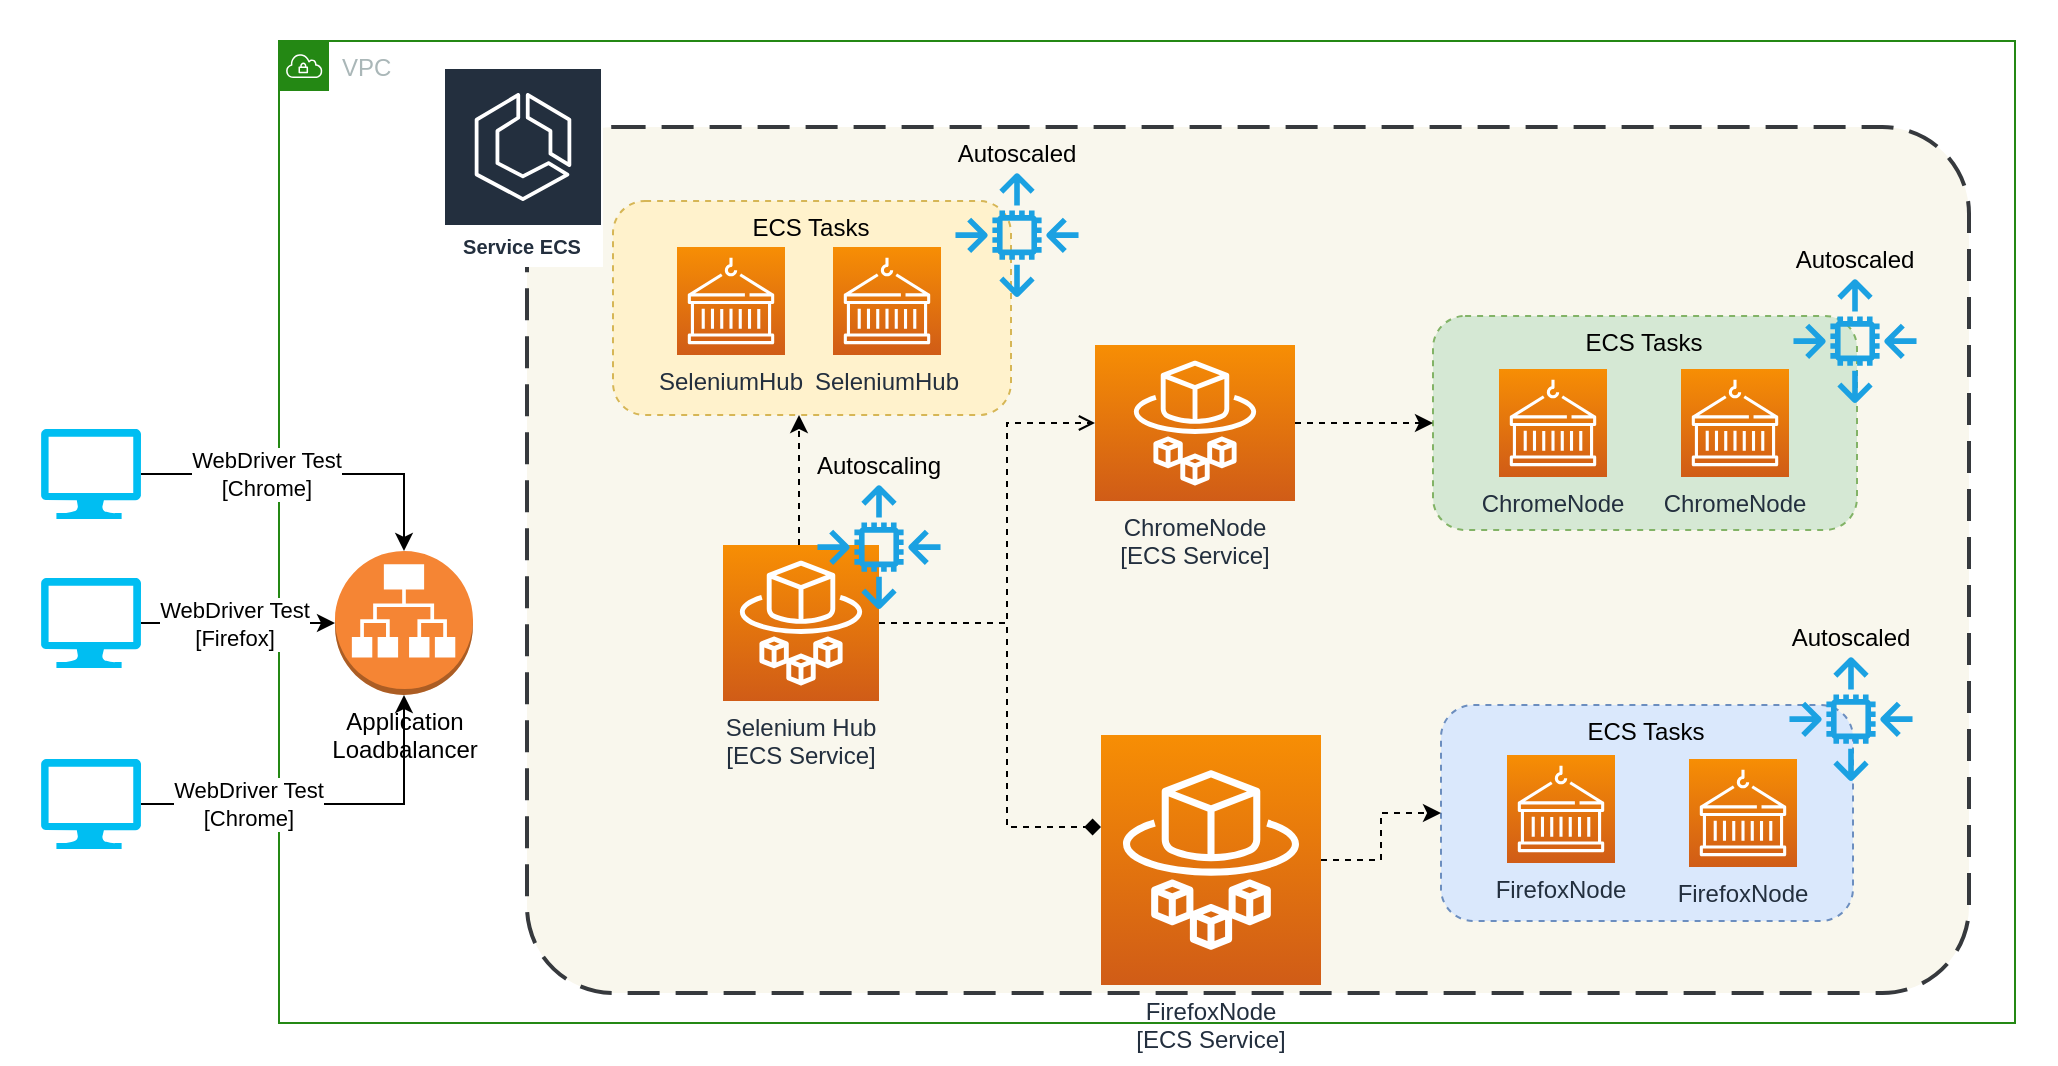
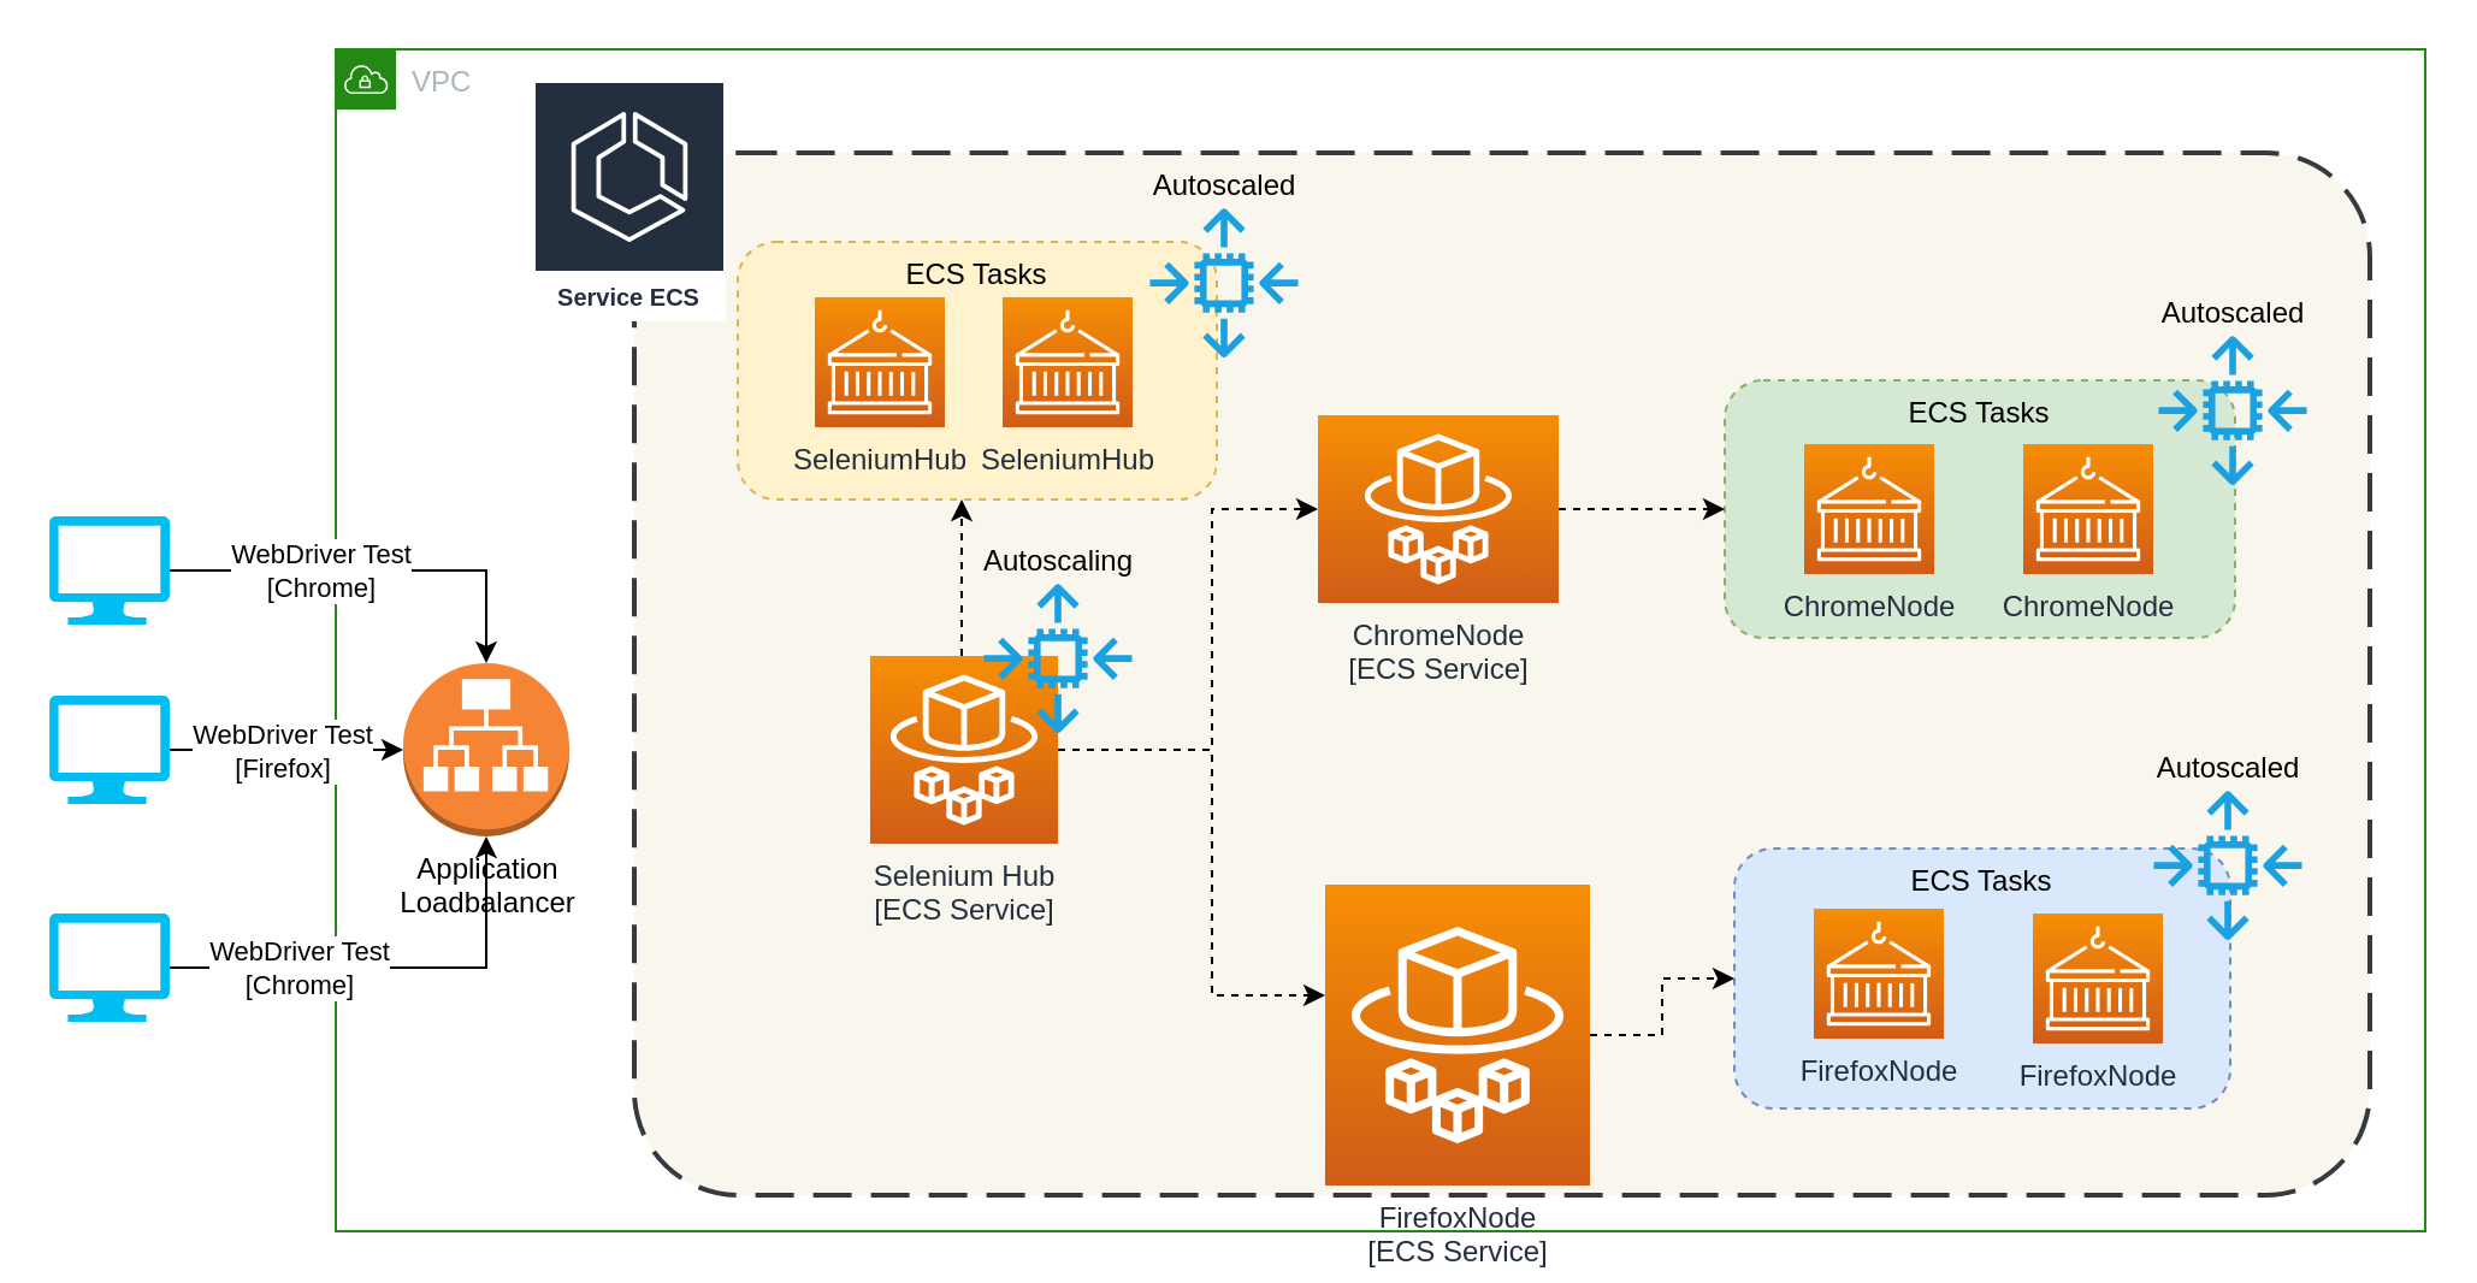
  <mxCell id="0" />
  <mxCell id="1" parent="0" />
  <mxCell id="2" value="VPC" style="points=[[0,0],[0.25,0],[0.5,0],[0.75,0],[1,0],[1,0.25],[1,0.5],[1,0.75],[1,1],[0.75,1],[0.5,1],[0.25,1],[0,1],[0,0.75],[0,0.5],[0,0.25]];outlineConnect=0;gradientColor=none;html=1;whiteSpace=wrap;fontSize=12;fontStyle=0;shape=mxgraph.aws4.group;grIcon=mxgraph.aws4.group_vpc;strokeColor=#248814;fillColor=none;verticalAlign=top;align=left;spacingLeft=30;fontColor=#AAB7B8;dashed=0;" vertex="1" parent="1"><mxGeometry x="139" y="20" width="868" height="491" as="geometry" /></mxCell>
  <mxCell id="3" value="" style="rounded=1;arcSize=10;dashed=1;dashPattern=8 4;strokeWidth=2;fillColor=#f9f7ed;strokeColor=#36393d;" vertex="1" parent="1"><mxGeometry x="263" y="63" width="721" height="433" as="geometry" /></mxCell>
  <mxCell id="4" value="ECS Tasks" style="fillColor=#fff2cc;strokeColor=#d6b656;dashed=1;verticalAlign=top;fontStyle=0;rounded=1;" vertex="1" parent="1"><mxGeometry x="306" y="100" width="199" height="107" as="geometry" /></mxCell>
  <mxCell id="5" value="ECS Tasks" style="fillColor=#d5e8d4;strokeColor=#82b366;dashed=1;verticalAlign=top;fontStyle=0;rounded=1;" vertex="1" parent="1"><mxGeometry x="716" y="157.5" width="212" height="107" as="geometry" /></mxCell>
  <mxCell id="6" style="edgeStyle=orthogonalEdgeStyle;rounded=0;orthogonalLoop=1;jettySize=auto;html=1;dashed=1;" edge="1" parent="1" source="9"><mxGeometry relative="1" as="geometry"><mxPoint x="399" y="207" as="targetPoint" /><Array as="points"><mxPoint x="399" y="257" /><mxPoint x="399" y="257" /></Array></mxGeometry></mxCell>
- <mxCell id="7" style="edgeStyle=orthogonalEdgeStyle;rounded=0;orthogonalLoop=1;jettySize=auto;html=1;dashed=1;endArrow=open;" edge="1" parent="1" source="9" target="13"><mxGeometry relative="1" as="geometry"><Array as="points"><mxPoint x="503" y="311" /><mxPoint x="503" y="211" /></Array></mxGeometry></mxCell>
- <mxCell id="8" style="edgeStyle=orthogonalEdgeStyle;rounded=0;orthogonalLoop=1;jettySize=auto;html=1;dashed=1;endArrow=diamond;" edge="1" parent="1" source="9" target="22"><mxGeometry relative="1" as="geometry"><Array as="points"><mxPoint x="503" y="311" /><mxPoint x="503" y="413" /></Array></mxGeometry></mxCell>
+ <mxCell id="7" style="edgeStyle=orthogonalEdgeStyle;rounded=0;orthogonalLoop=1;jettySize=auto;html=1;dashed=1;" edge="1" parent="1" source="9" target="13"><mxGeometry relative="1" as="geometry"><Array as="points"><mxPoint x="503" y="311" /><mxPoint x="503" y="211" /></Array></mxGeometry></mxCell>
+ <mxCell id="8" style="edgeStyle=orthogonalEdgeStyle;rounded=0;orthogonalLoop=1;jettySize=auto;html=1;dashed=1;" edge="1" parent="1" source="9" target="22"><mxGeometry relative="1" as="geometry"><Array as="points"><mxPoint x="503" y="311" /><mxPoint x="503" y="413" /></Array></mxGeometry></mxCell>
  <mxCell id="9" value="Selenium Hub&lt;br&gt;[ECS Service]" style="outlineConnect=0;fontColor=#232F3E;gradientColor=#F78E04;gradientDirection=north;fillColor=#D05C17;strokeColor=#ffffff;dashed=0;verticalLabelPosition=bottom;verticalAlign=top;align=center;html=1;fontSize=12;fontStyle=0;aspect=fixed;shape=mxgraph.aws4.resourceIcon;resIcon=mxgraph.aws4.fargate;" vertex="1" parent="1"><mxGeometry x="361" y="272" width="78" height="78" as="geometry" /></mxCell>
  <mxCell id="10" value="ChromeNode" style="outlineConnect=0;fontColor=#232F3E;gradientColor=#F78E04;gradientDirection=north;fillColor=#D05C17;strokeColor=#ffffff;dashed=0;verticalLabelPosition=bottom;verticalAlign=top;align=center;html=1;fontSize=12;fontStyle=0;aspect=fixed;shape=mxgraph.aws4.resourceIcon;resIcon=mxgraph.aws4.containers;" vertex="1" parent="1"><mxGeometry x="840" y="184" width="54" height="54" as="geometry" /></mxCell>
  <mxCell id="11" value="ChromeNode" style="outlineConnect=0;fontColor=#232F3E;gradientColor=#F78E04;gradientDirection=north;fillColor=#D05C17;strokeColor=#ffffff;dashed=0;verticalLabelPosition=bottom;verticalAlign=top;align=center;html=1;fontSize=12;fontStyle=0;aspect=fixed;shape=mxgraph.aws4.resourceIcon;resIcon=mxgraph.aws4.containers;" vertex="1" parent="1"><mxGeometry x="749" y="184" width="54" height="54" as="geometry" /></mxCell>
  <mxCell id="12" style="edgeStyle=orthogonalEdgeStyle;rounded=0;orthogonalLoop=1;jettySize=auto;html=1;dashed=1;" edge="1" parent="1" source="13" target="5"><mxGeometry relative="1" as="geometry" /></mxCell>
  <mxCell id="13" value="ChromeNode&lt;br&gt;[ECS Service]" style="outlineConnect=0;fontColor=#232F3E;gradientColor=#F78E04;gradientDirection=north;fillColor=#D05C17;strokeColor=#ffffff;dashed=0;verticalLabelPosition=bottom;verticalAlign=top;align=center;html=1;fontSize=12;fontStyle=0;aspect=fixed;shape=mxgraph.aws4.resourceIcon;resIcon=mxgraph.aws4.fargate;" vertex="1" parent="1"><mxGeometry x="547" y="172" width="100" height="78" as="geometry" /></mxCell>
  <mxCell id="14" value="ECS Tasks" style="fillColor=#dae8fc;strokeColor=#6c8ebf;dashed=1;verticalAlign=top;fontStyle=0;rounded=1;" vertex="1" parent="1"><mxGeometry x="720" y="352" width="206" height="108" as="geometry" /></mxCell>
  <mxCell id="15" value="FirefoxNode" style="outlineConnect=0;fontColor=#232F3E;gradientColor=#F78E04;gradientDirection=north;fillColor=#D05C17;strokeColor=#ffffff;dashed=0;verticalLabelPosition=bottom;verticalAlign=top;align=center;html=1;fontSize=12;fontStyle=0;aspect=fixed;shape=mxgraph.aws4.resourceIcon;resIcon=mxgraph.aws4.containers;" vertex="1" parent="1"><mxGeometry x="753" y="377" width="54" height="54" as="geometry" /></mxCell>
  <mxCell id="16" value="FirefoxNode" style="outlineConnect=0;fontColor=#232F3E;gradientColor=#F78E04;gradientDirection=north;fillColor=#D05C17;strokeColor=#ffffff;dashed=0;verticalLabelPosition=bottom;verticalAlign=top;align=center;html=1;fontSize=12;fontStyle=0;aspect=fixed;shape=mxgraph.aws4.resourceIcon;resIcon=mxgraph.aws4.containers;" vertex="1" parent="1"><mxGeometry x="844" y="379" width="54" height="54" as="geometry" /></mxCell>
  <mxCell id="17" value="Application&lt;br&gt;Loadbalancer" style="outlineConnect=0;dashed=0;verticalLabelPosition=bottom;verticalAlign=top;align=center;html=1;shape=mxgraph.aws3.application_load_balancer;fillColor=#F58534;gradientColor=none;" vertex="1" parent="1"><mxGeometry x="167" y="275" width="69" height="72" as="geometry" /></mxCell>
  <mxCell id="18" value="Service ECS" style="outlineConnect=0;fontColor=#232F3E;gradientColor=none;strokeColor=#ffffff;fillColor=#232F3E;dashed=0;verticalLabelPosition=middle;verticalAlign=bottom;align=center;html=1;whiteSpace=wrap;fontSize=10;fontStyle=1;spacing=3;shape=mxgraph.aws4.productIcon;prIcon=mxgraph.aws4.ecs;" vertex="1" parent="1"><mxGeometry x="221" y="33" width="80" height="100" as="geometry" /></mxCell>
  <mxCell id="19" value="&lt;font color=&quot;#000000&quot;&gt;Autoscaling&lt;/font&gt;" style="outlineConnect=0;fillColor=#1ba1e2;strokeColor=#006EAF;dashed=0;verticalLabelPosition=top;verticalAlign=bottom;align=center;html=1;fontSize=12;fontStyle=0;aspect=fixed;pointerEvents=1;shape=mxgraph.aws4.auto_scaling2;rounded=1;labelPosition=center;fontColor=#ffffff;" vertex="1" parent="1"><mxGeometry x="408" y="242" width="62" height="62" as="geometry" /></mxCell>
  <mxCell id="20" value="&lt;font color=&quot;#000000&quot;&gt;Autoscaled&lt;/font&gt;" style="outlineConnect=0;fillColor=#1ba1e2;strokeColor=#006EAF;dashed=0;verticalLabelPosition=top;verticalAlign=bottom;align=center;html=1;fontSize=12;fontStyle=0;aspect=fixed;pointerEvents=1;shape=mxgraph.aws4.auto_scaling2;rounded=1;labelPosition=center;fontColor=#ffffff;" vertex="1" parent="1"><mxGeometry x="896" y="139" width="62" height="62" as="geometry" /></mxCell>
  <mxCell id="21" style="edgeStyle=orthogonalEdgeStyle;rounded=0;orthogonalLoop=1;jettySize=auto;html=1;dashed=1;" edge="1" parent="1" source="22" target="14"><mxGeometry relative="1" as="geometry" /></mxCell>
  <mxCell id="22" value="FirefoxNode&lt;br&gt;[ECS Service]" style="outlineConnect=0;fontColor=#232F3E;gradientColor=#F78E04;gradientDirection=north;fillColor=#D05C17;strokeColor=#ffffff;dashed=0;verticalLabelPosition=bottom;verticalAlign=top;align=center;html=1;fontSize=12;fontStyle=0;aspect=fixed;shape=mxgraph.aws4.resourceIcon;resIcon=mxgraph.aws4.fargate;" vertex="1" parent="1"><mxGeometry x="550" y="367" width="110" height="125" as="geometry" /></mxCell>
  <mxCell id="23" value="&lt;font color=&quot;#000000&quot;&gt;Autoscaled&lt;/font&gt;" style="outlineConnect=0;fillColor=#1ba1e2;strokeColor=#006EAF;dashed=0;verticalLabelPosition=top;verticalAlign=bottom;align=center;html=1;fontSize=12;fontStyle=0;aspect=fixed;pointerEvents=1;shape=mxgraph.aws4.auto_scaling2;rounded=1;labelPosition=center;fontColor=#ffffff;" vertex="1" parent="1"><mxGeometry x="894" y="328" width="62" height="62" as="geometry" /></mxCell>
  <mxCell id="24" value="SeleniumHub" style="outlineConnect=0;fontColor=#232F3E;gradientColor=#F78E04;gradientDirection=north;fillColor=#D05C17;strokeColor=#ffffff;dashed=0;verticalLabelPosition=bottom;verticalAlign=top;align=center;html=1;fontSize=12;fontStyle=0;aspect=fixed;shape=mxgraph.aws4.resourceIcon;resIcon=mxgraph.aws4.containers;" vertex="1" parent="1"><mxGeometry x="416" y="123" width="54" height="54" as="geometry" /></mxCell>
  <mxCell id="25" value="SeleniumHub" style="outlineConnect=0;fontColor=#232F3E;gradientColor=#F78E04;gradientDirection=north;fillColor=#D05C17;strokeColor=#ffffff;dashed=0;verticalLabelPosition=bottom;verticalAlign=top;align=center;html=1;fontSize=12;fontStyle=0;aspect=fixed;shape=mxgraph.aws4.resourceIcon;resIcon=mxgraph.aws4.containers;" vertex="1" parent="1"><mxGeometry x="338" y="123" width="54" height="54" as="geometry" /></mxCell>
  <mxCell id="26" style="edgeStyle=orthogonalEdgeStyle;rounded=0;orthogonalLoop=1;jettySize=auto;html=1;" edge="1" parent="1" source="28" target="17"><mxGeometry relative="1" as="geometry" /></mxCell>
  <mxCell id="27" value="WebDriver Test&lt;br&gt;[Chrome]" style="edgeLabel;html=1;align=center;verticalAlign=middle;resizable=0;points=[];" vertex="1" connectable="0" parent="26"><mxGeometry x="-0.6" y="2" relative="1" as="geometry"><mxPoint x="28" y="2" as="offset" /></mxGeometry></mxCell>
  <mxCell id="28" value="" style="verticalLabelPosition=bottom;html=1;verticalAlign=top;align=center;strokeColor=none;fillColor=#00BEF2;shape=mxgraph.azure.computer;pointerEvents=1;" vertex="1" parent="1"><mxGeometry x="20" y="214" width="50" height="45" as="geometry" /></mxCell>
  <mxCell id="29" style="edgeStyle=orthogonalEdgeStyle;rounded=0;orthogonalLoop=1;jettySize=auto;html=1;" edge="1" parent="1" source="31" target="17"><mxGeometry relative="1" as="geometry" /></mxCell>
  <mxCell id="30" value="WebDriver Test&lt;br&gt;[Firefox]" style="edgeLabel;html=1;align=center;verticalAlign=middle;resizable=0;points=[];" vertex="1" connectable="0" parent="29"><mxGeometry relative="1" as="geometry"><mxPoint x="-3" as="offset" /></mxGeometry></mxCell>
  <mxCell id="31" value="" style="verticalLabelPosition=bottom;html=1;verticalAlign=top;align=center;strokeColor=none;fillColor=#00BEF2;shape=mxgraph.azure.computer;pointerEvents=1;" vertex="1" parent="1"><mxGeometry x="20" y="288.5" width="50" height="45" as="geometry" /></mxCell>
  <mxCell id="32" style="edgeStyle=orthogonalEdgeStyle;rounded=0;orthogonalLoop=1;jettySize=auto;html=1;" edge="1" parent="1" source="34" target="17"><mxGeometry relative="1" as="geometry" /></mxCell>
  <mxCell id="33" value="WebDriver Test&lt;br&gt;[Chrome]" style="edgeLabel;html=1;align=center;verticalAlign=middle;resizable=0;points=[];" vertex="1" connectable="0" parent="32"><mxGeometry x="-0.548" y="-2" relative="1" as="geometry"><mxPoint x="11" y="-2" as="offset" /></mxGeometry></mxCell>
  <mxCell id="34" value="" style="verticalLabelPosition=bottom;html=1;verticalAlign=top;align=center;strokeColor=none;fillColor=#00BEF2;shape=mxgraph.azure.computer;pointerEvents=1;" vertex="1" parent="1"><mxGeometry x="20" y="379" width="50" height="45" as="geometry" /></mxCell>
  <mxCell id="35" value="&lt;font color=&quot;#000000&quot;&gt;Autoscaled&lt;/font&gt;" style="outlineConnect=0;fillColor=#1ba1e2;strokeColor=#006EAF;dashed=0;verticalLabelPosition=top;verticalAlign=bottom;align=center;html=1;fontSize=12;fontStyle=0;aspect=fixed;pointerEvents=1;shape=mxgraph.aws4.auto_scaling2;rounded=1;labelPosition=center;fontColor=#ffffff;" vertex="1" parent="1"><mxGeometry x="477" y="86" width="62" height="62" as="geometry" /></mxCell>
